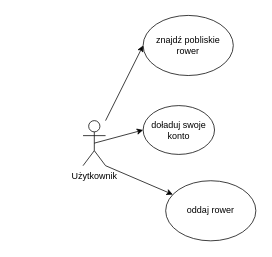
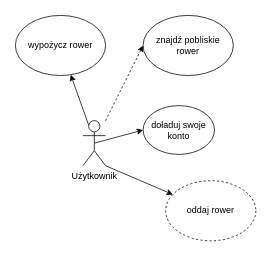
  <mxCell id="0" />
  <mxCell id="1" parent="0" />
- <mxCell id="2" style="rounded=0;orthogonalLoop=1;jettySize=auto;html=1;entryX=0;entryY=0.5;entryDx=0;entryDy=0;" parent="1" source="4" target="6" edge="1"><mxGeometry relative="1" as="geometry" /></mxCell>
+ <mxCell id="2" style="rounded=0;orthogonalLoop=1;jettySize=auto;html=1;entryX=0;entryY=0.5;entryDx=0;entryDy=0;dashed=1;" parent="1" source="4" target="6" edge="1"><mxGeometry relative="1" as="geometry" /></mxCell>
  <mxCell id="3" style="rounded=0;orthogonalLoop=1;jettySize=auto;html=1;exitX=0.5;exitY=0.5;exitDx=0;exitDy=0;exitPerimeter=0;entryX=0;entryY=0.5;entryDx=0;entryDy=0;" parent="1" source="4" target="7" edge="1"><mxGeometry relative="1" as="geometry" /></mxCell>
  <mxCell id="4" value="Użytkownik" style="shape=umlActor;verticalLabelPosition=bottom;verticalAlign=top;html=1;outlineConnect=0;" parent="1" vertex="1"><mxGeometry x="110" y="160" width="30" height="60" as="geometry" /></mxCell>
+ <mxCell id="5" value="" style="rounded=0;orthogonalLoop=1;jettySize=auto;html=1;exitX=0.25;exitY=0.1;exitDx=0;exitDy=0;exitPerimeter=0;" parent="1" source="4" target="9" edge="1"><mxGeometry relative="1" as="geometry" /></mxCell>
  <mxCell id="6" value="znajdź pobliskie rower" style="ellipse;whiteSpace=wrap;html=1;" parent="1" vertex="1"><mxGeometry x="190" y="20" width="120" height="80" as="geometry" /></mxCell>
  <mxCell id="7" value="doładuj swoje konto" style="ellipse;whiteSpace=wrap;html=1;" parent="1" vertex="1"><mxGeometry x="190" y="140" width="95" height="65" as="geometry" /></mxCell>
  <mxCell id="8" style="rounded=0;orthogonalLoop=1;jettySize=auto;html=1;exitX=1;exitY=1;exitDx=0;exitDy=0;exitPerimeter=0;" parent="1" source="4" target="10" edge="1"><mxGeometry relative="1" as="geometry"><mxPoint x="510" y="250" as="targetPoint" /></mxGeometry></mxCell>
- <mxCell id="10" value="oddaj rower" style="ellipse;whiteSpace=wrap;html=1;" parent="1" vertex="1"><mxGeometry x="220" y="240" width="120" height="80" as="geometry" /></mxCell>
+ <mxCell id="9" value="wypożycz rower" style="ellipse;whiteSpace=wrap;html=1;" parent="1" vertex="1"><mxGeometry x="20" y="20" width="120" height="80" as="geometry" /></mxCell>
+ <mxCell id="10" value="oddaj rower" style="ellipse;whiteSpace=wrap;html=1;dashed=1;" parent="1" vertex="1"><mxGeometry x="220" y="240" width="120" height="80" as="geometry" /></mxCell>
